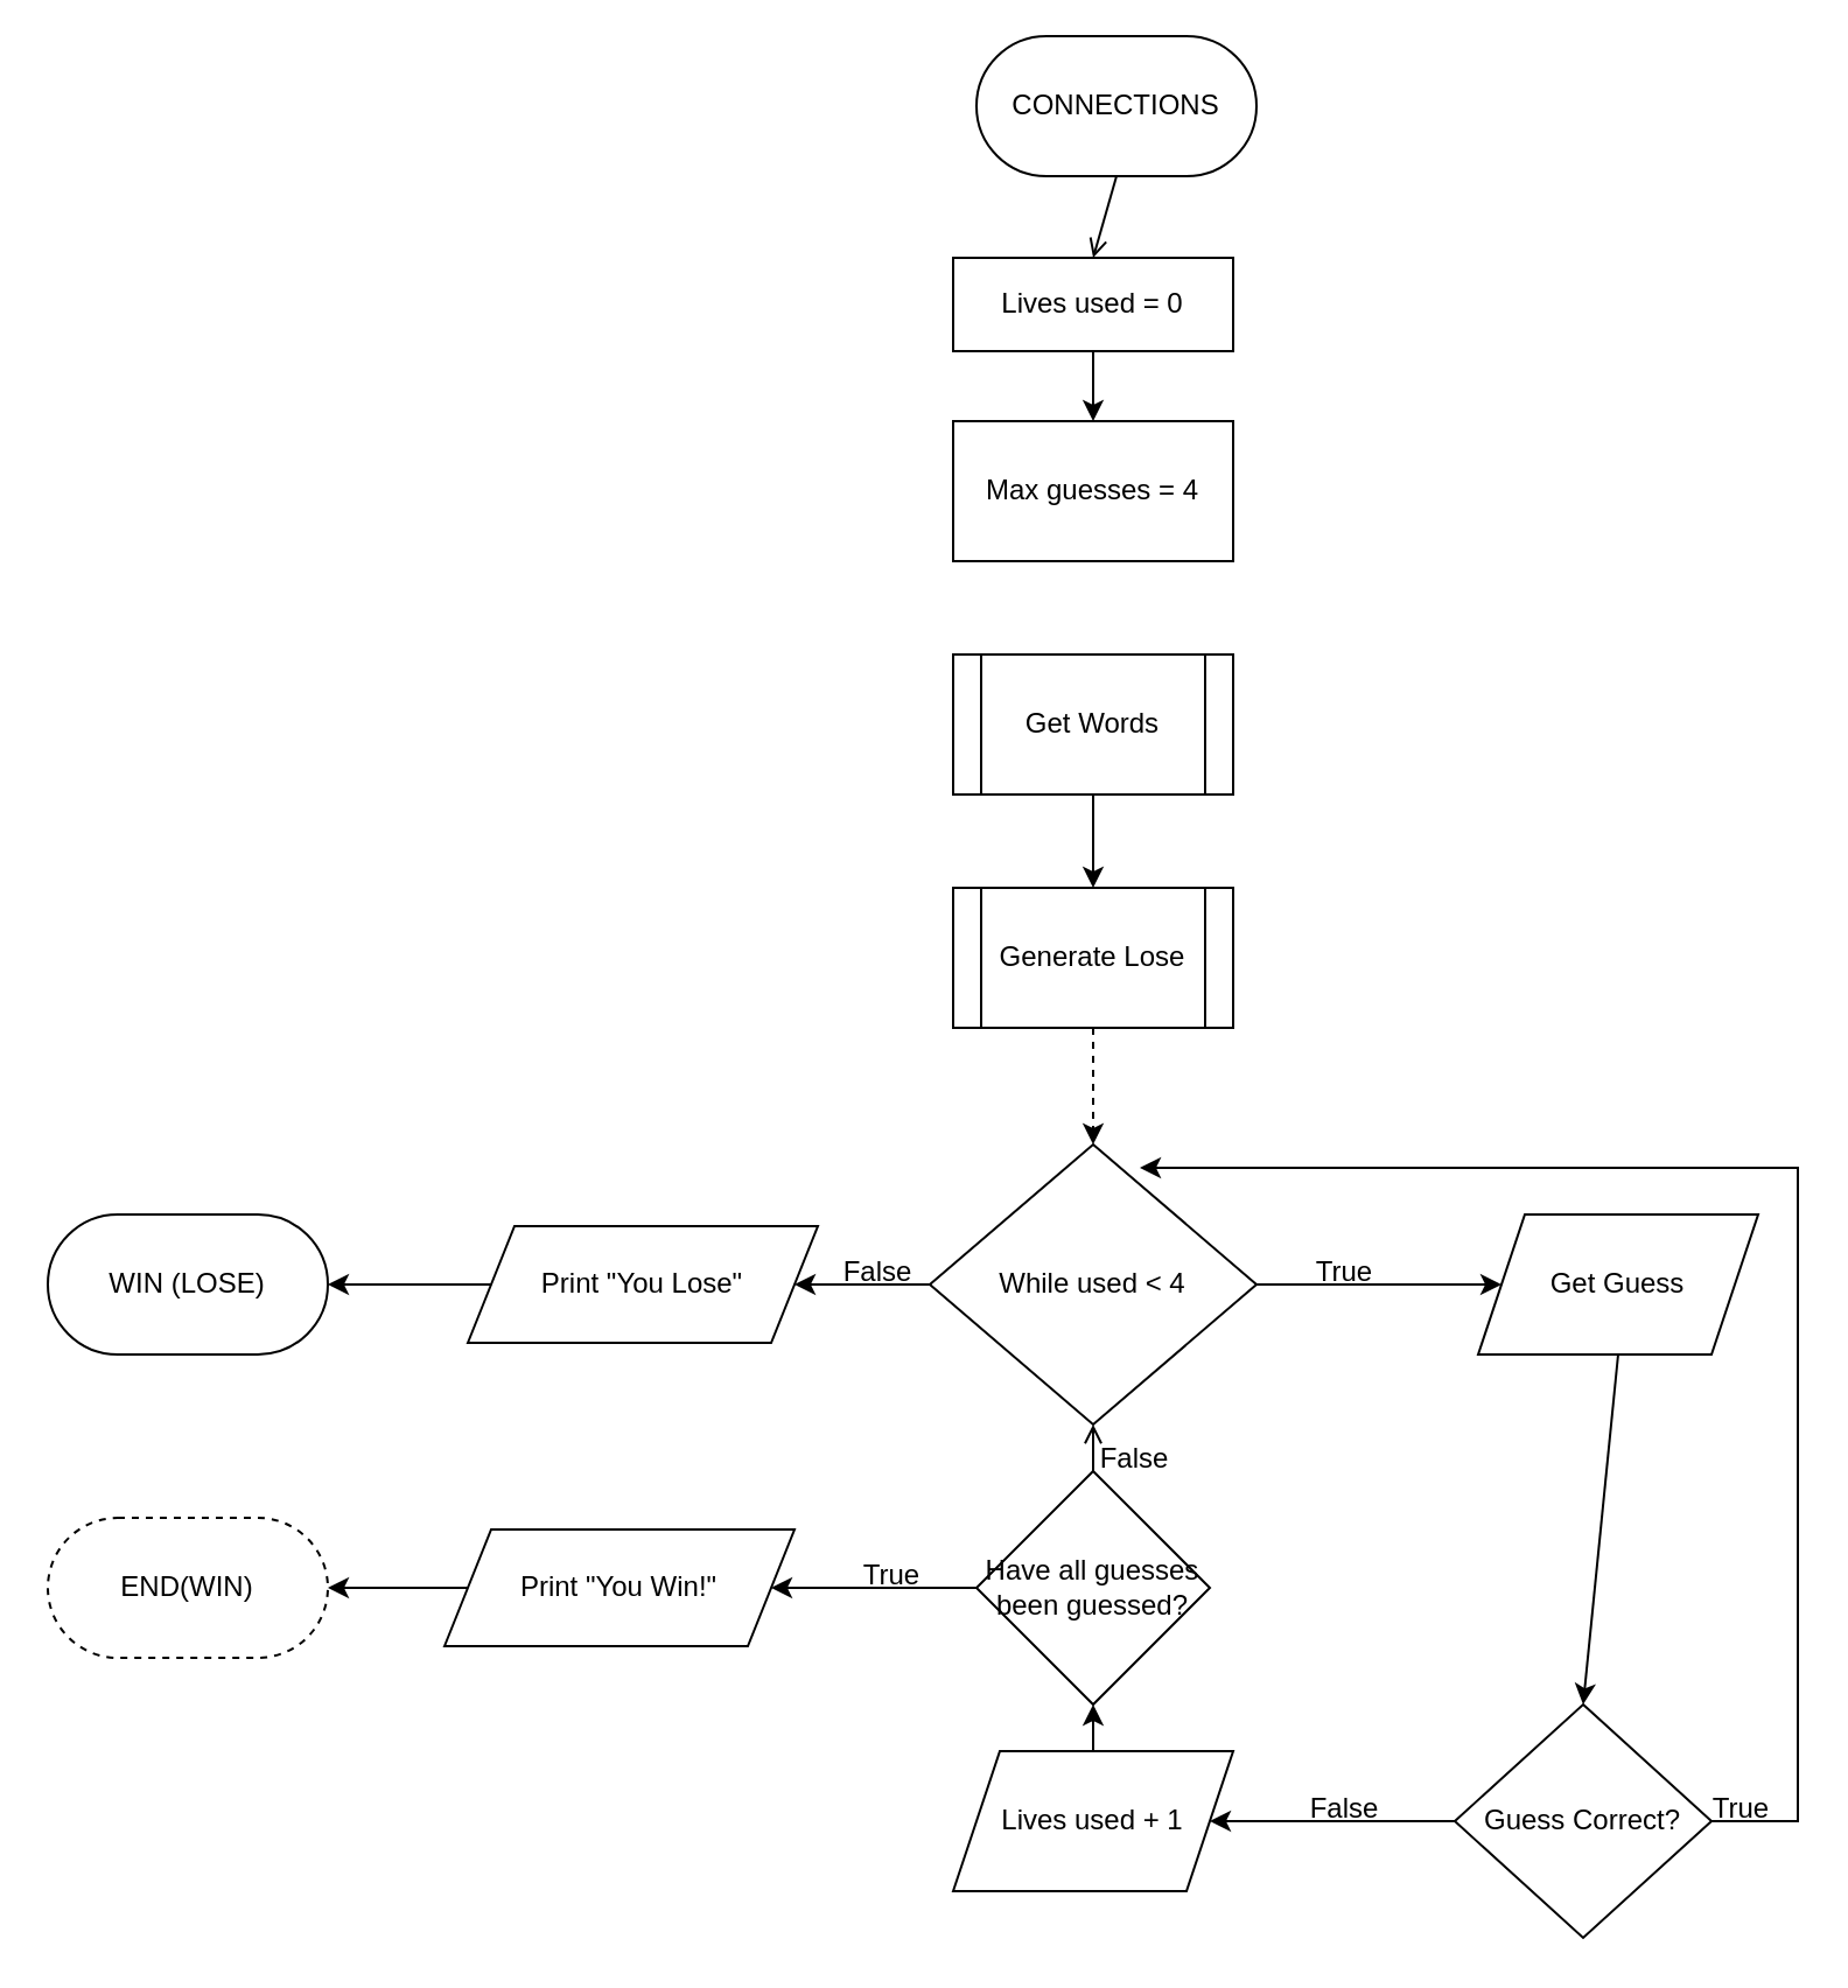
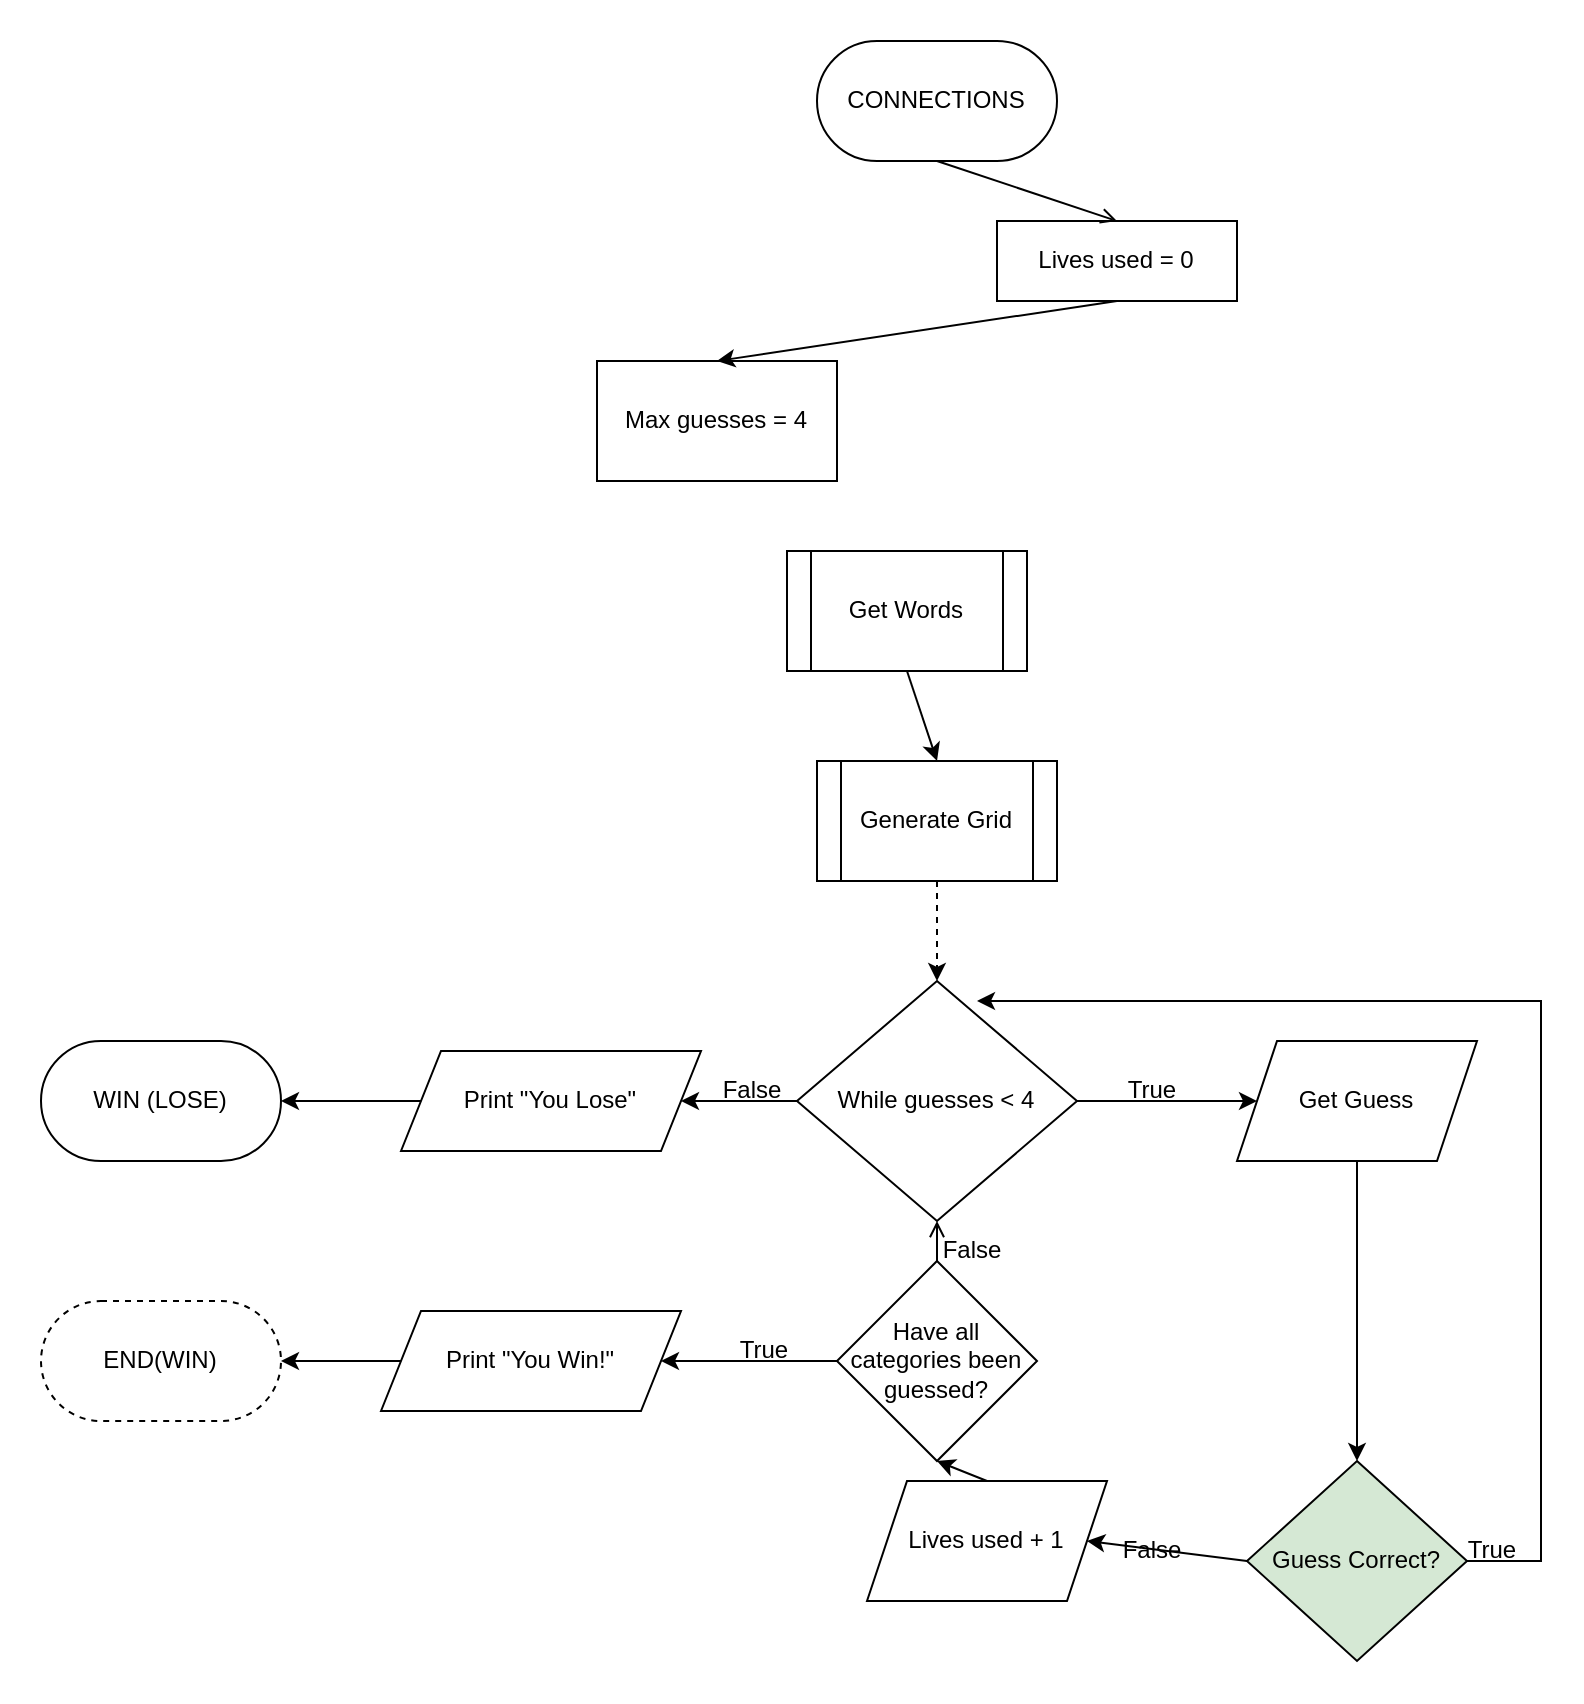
  <mxCell id="0" />
  <mxCell id="1" parent="0" />
- <mxCell id="2" value="CONNECTIONS" style="rounded=1;whiteSpace=wrap;html=1;arcSize=50;" parent="1" vertex="1"><mxGeometry x="418" y="15" width="120" height="60" as="geometry" /></mxCell>
- <mxCell id="3" value="Lives used = 0" style="rounded=0;whiteSpace=wrap;html=1;" parent="1" vertex="1"><mxGeometry x="408" y="110" width="120" height="40" as="geometry" /></mxCell>
- <mxCell id="4" value="Get Words" style="shape=process;whiteSpace=wrap;html=1;backgroundOutline=1;" parent="1" vertex="1"><mxGeometry x="408" y="280" width="120" height="60" as="geometry" /></mxCell>
- <mxCell id="5" value="Generate Lose" style="shape=process;whiteSpace=wrap;html=1;backgroundOutline=1;" parent="1" vertex="1"><mxGeometry x="408" y="380" width="120" height="60" as="geometry" /></mxCell>
- <mxCell id="6" value="Max guesses = 4" style="rounded=0;whiteSpace=wrap;html=1;" parent="1" vertex="1"><mxGeometry x="408" y="180" width="120" height="60" as="geometry" /></mxCell>
- <mxCell id="7" value="While used &amp;lt; 4" style="rhombus;whiteSpace=wrap;html=1;" parent="1" vertex="1"><mxGeometry x="398" y="490" width="140" height="120" as="geometry" /></mxCell>
- <mxCell id="8" value="Get Guess" style="shape=parallelogram;perimeter=parallelogramPerimeter;whiteSpace=wrap;html=1;fixedSize=1;" parent="1" vertex="1"><mxGeometry x="633" y="520" width="120" height="60" as="geometry" /></mxCell>
- <mxCell id="9" value="Guess Correct?" style="rhombus;whiteSpace=wrap;html=1;" parent="1" vertex="1"><mxGeometry x="623" y="730" width="110" height="100" as="geometry" /></mxCell>
+ <mxCell id="2" value="CONNECTIONS" style="rounded=1;whiteSpace=wrap;html=1;arcSize=50;" parent="1" vertex="1"><mxGeometry x="408" y="20" width="120" height="60" as="geometry" /></mxCell>
+ <mxCell id="3" value="Lives used = 0" style="rounded=0;whiteSpace=wrap;html=1;" parent="1" vertex="1"><mxGeometry x="498" y="110" width="120" height="40" as="geometry" /></mxCell>
+ <mxCell id="4" value="Get Words" style="shape=process;whiteSpace=wrap;html=1;backgroundOutline=1;" parent="1" vertex="1"><mxGeometry x="393" y="275" width="120" height="60" as="geometry" /></mxCell>
+ <mxCell id="5" value="Generate Grid" style="shape=process;whiteSpace=wrap;html=1;backgroundOutline=1;" parent="1" vertex="1"><mxGeometry x="408" y="380" width="120" height="60" as="geometry" /></mxCell>
+ <mxCell id="6" value="Max guesses = 4" style="rounded=0;whiteSpace=wrap;html=1;" parent="1" vertex="1"><mxGeometry x="298" y="180" width="120" height="60" as="geometry" /></mxCell>
+ <mxCell id="7" value="While guesses &amp;lt; 4" style="rhombus;whiteSpace=wrap;html=1;" parent="1" vertex="1"><mxGeometry x="398" y="490" width="140" height="120" as="geometry" /></mxCell>
+ <mxCell id="8" value="Get Guess" style="shape=parallelogram;perimeter=parallelogramPerimeter;whiteSpace=wrap;html=1;fixedSize=1;" parent="1" vertex="1"><mxGeometry x="618" y="520" width="120" height="60" as="geometry" /></mxCell>
+ <mxCell id="9" value="Guess Correct?" style="rhombus;whiteSpace=wrap;html=1;fillColor=#d5e8d4;" parent="1" vertex="1"><mxGeometry x="623" y="730" width="110" height="100" as="geometry" /></mxCell>
  <mxCell id="10" value="" style="endArrow=classic;html=1;rounded=0;exitX=0.5;exitY=1;exitDx=0;exitDy=0;entryX=0.5;entryY=0;entryDx=0;entryDy=0;" parent="1" source="8" edge="1"><mxGeometry width="50" height="50" relative="1" as="geometry"><mxPoint x="558" y="680" as="sourcePoint" /><mxPoint x="678" y="730" as="targetPoint" /></mxGeometry></mxCell>
- <mxCell id="11" value="Lives used + 1" style="shape=parallelogram;perimeter=parallelogramPerimeter;whiteSpace=wrap;html=1;fixedSize=1;" parent="1" vertex="1"><mxGeometry x="408" y="750" width="120" height="60" as="geometry" /></mxCell>
+ <mxCell id="11" value="Lives used + 1" style="shape=parallelogram;perimeter=parallelogramPerimeter;whiteSpace=wrap;html=1;fixedSize=1;" parent="1" vertex="1"><mxGeometry x="433" y="740" width="120" height="60" as="geometry" /></mxCell>
  <mxCell id="12" value="" style="endArrow=classic;html=1;rounded=0;exitX=0;exitY=0.5;exitDx=0;exitDy=0;entryX=1;entryY=0.5;entryDx=0;entryDy=0;" parent="1" target="11" edge="1"><mxGeometry width="50" height="50" relative="1" as="geometry"><mxPoint x="623" y="780" as="sourcePoint" /><mxPoint x="608" y="650" as="targetPoint" /></mxGeometry></mxCell>
  <mxCell id="13" value="" style="endArrow=classic;html=1;rounded=0;exitX=0.5;exitY=0;exitDx=0;exitDy=0;" parent="1" source="11" edge="1"><mxGeometry width="50" height="50" relative="1" as="geometry"><mxPoint x="558" y="700" as="sourcePoint" /><mxPoint x="468" y="730" as="targetPoint" /></mxGeometry></mxCell>
  <mxCell id="14" value="" style="endArrow=open;html=1;rounded=0;exitX=0.5;exitY=1;exitDx=0;exitDy=0;entryX=0.5;entryY=0;entryDx=0;entryDy=0;" parent="1" source="2" target="3" edge="1"><mxGeometry width="50" height="50" relative="1" as="geometry"><mxPoint x="568" y="270" as="sourcePoint" /><mxPoint x="618" y="220" as="targetPoint" /></mxGeometry></mxCell>
  <mxCell id="15" value="" style="endArrow=classic;html=1;rounded=0;exitX=0.5;exitY=1;exitDx=0;exitDy=0;entryX=0.5;entryY=0;entryDx=0;entryDy=0;" parent="1" source="3" target="6" edge="1"><mxGeometry width="50" height="50" relative="1" as="geometry"><mxPoint x="568" y="270" as="sourcePoint" /><mxPoint x="618" y="220" as="targetPoint" /></mxGeometry></mxCell>
  <mxCell id="16" value="" style="endArrow=classic;html=1;rounded=0;exitX=0.5;exitY=1;exitDx=0;exitDy=0;entryX=0.5;entryY=0;entryDx=0;entryDy=0;" parent="1" source="4" target="5" edge="1"><mxGeometry width="50" height="50" relative="1" as="geometry"><mxPoint x="568" y="270" as="sourcePoint" /><mxPoint x="618" y="220" as="targetPoint" /></mxGeometry></mxCell>
  <mxCell id="17" value="" style="endArrow=classic;html=1;rounded=0;exitX=0.5;exitY=1;exitDx=0;exitDy=0;entryX=0.5;entryY=0;entryDx=0;entryDy=0;dashed=1;" parent="1" source="5" target="7" edge="1"><mxGeometry width="50" height="50" relative="1" as="geometry"><mxPoint x="568" y="470" as="sourcePoint" /><mxPoint x="618" y="420" as="targetPoint" /></mxGeometry></mxCell>
  <mxCell id="18" value="" style="endArrow=classic;html=1;rounded=0;exitX=1;exitY=0.5;exitDx=0;exitDy=0;" parent="1" edge="1"><mxGeometry width="50" height="50" relative="1" as="geometry"><mxPoint x="733" y="780" as="sourcePoint" /><mxPoint x="488" y="500" as="targetPoint" /><Array as="points"><mxPoint x="770" y="780" /><mxPoint x="770" y="500" /></Array></mxGeometry></mxCell>
  <mxCell id="19" value="" style="endArrow=classic;html=1;rounded=0;exitX=0;exitY=0.5;exitDx=0;exitDy=0;" parent="1" source="7" edge="1"><mxGeometry width="50" height="50" relative="1" as="geometry"><mxPoint x="668" y="680" as="sourcePoint" /><mxPoint x="340" y="550" as="targetPoint" /></mxGeometry></mxCell>
  <mxCell id="20" value="WIN (LOSE)" style="rounded=1;whiteSpace=wrap;html=1;arcSize=50;" parent="1" vertex="1"><mxGeometry x="20" y="520" width="120" height="60" as="geometry" /></mxCell>
- <mxCell id="21" value="Have all guesses been guessed?" style="rhombus;whiteSpace=wrap;html=1;" parent="1" vertex="1"><mxGeometry x="418" y="630" width="100" height="100" as="geometry" /></mxCell>
+ <mxCell id="21" value="Have all categories been guessed?" style="rhombus;whiteSpace=wrap;html=1;" parent="1" vertex="1"><mxGeometry x="418" y="630" width="100" height="100" as="geometry" /></mxCell>
  <mxCell id="22" value="" style="endArrow=open;html=1;rounded=0;exitX=0.5;exitY=0;exitDx=0;exitDy=0;entryX=0.5;entryY=1;entryDx=0;entryDy=0;" parent="1" source="21" target="7" edge="1"><mxGeometry width="50" height="50" relative="1" as="geometry"><mxPoint x="598" y="690" as="sourcePoint" /><mxPoint x="648" y="640" as="targetPoint" /></mxGeometry></mxCell>
  <mxCell id="23" value="" style="endArrow=classic;html=1;rounded=0;exitX=0;exitY=0.5;exitDx=0;exitDy=0;entryX=1;entryY=0.5;entryDx=0;entryDy=0;" parent="1" source="21" edge="1" target="27"><mxGeometry width="50" height="50" relative="1" as="geometry"><mxPoint x="598" y="690" as="sourcePoint" /><mxPoint x="318" y="680" as="targetPoint" /></mxGeometry></mxCell>
  <mxCell id="24" value="END(WIN)" style="rounded=1;whiteSpace=wrap;html=1;arcSize=50;dashed=1;" vertex="1" parent="1"><mxGeometry x="20" y="650" width="120" height="60" as="geometry" /></mxCell>
  <mxCell id="25" value="Print &quot;You Lose&quot;" style="shape=parallelogram;perimeter=parallelogramPerimeter;whiteSpace=wrap;html=1;fixedSize=1;" vertex="1" parent="1"><mxGeometry x="200" y="525" width="150" height="50" as="geometry" /></mxCell>
  <mxCell id="26" value="" style="endArrow=classic;html=1;rounded=0;exitX=0;exitY=0.5;exitDx=0;exitDy=0;entryX=1;entryY=0.5;entryDx=0;entryDy=0;" edge="1" parent="1" source="25" target="20"><mxGeometry width="50" height="50" relative="1" as="geometry"><mxPoint x="448" y="610" as="sourcePoint" /><mxPoint x="498" y="560" as="targetPoint" /></mxGeometry></mxCell>
  <mxCell id="27" value="Print &quot;You Win!&quot;" style="shape=parallelogram;perimeter=parallelogramPerimeter;whiteSpace=wrap;html=1;fixedSize=1;" vertex="1" parent="1"><mxGeometry x="190" y="655" width="150" height="50" as="geometry" /></mxCell>
  <mxCell id="28" value="" style="endArrow=classic;html=1;rounded=0;exitX=0;exitY=0.5;exitDx=0;exitDy=0;entryX=1;entryY=0.5;entryDx=0;entryDy=0;" edge="1" parent="1" source="27" target="24"><mxGeometry width="50" height="50" relative="1" as="geometry"><mxPoint x="448" y="610" as="sourcePoint" /><mxPoint x="498" y="560" as="targetPoint" /></mxGeometry></mxCell>
  <mxCell id="29" value="True" style="text;html=1;align=center;verticalAlign=middle;whiteSpace=wrap;rounded=0;" vertex="1" parent="1"><mxGeometry x="366" y="670" width="32" height="10" as="geometry" /></mxCell>
  <mxCell id="30" value="False" style="text;html=1;align=center;verticalAlign=middle;whiteSpace=wrap;rounded=0;" vertex="1" parent="1"><mxGeometry x="470" y="620" width="32" height="10" as="geometry" /></mxCell>
  <mxCell id="31" value="" style="endArrow=classic;html=1;rounded=0;exitX=1;exitY=0.5;exitDx=0;exitDy=0;" edge="1" parent="1" source="7" target="8"><mxGeometry width="50" height="50" relative="1" as="geometry"><mxPoint x="538" y="550" as="sourcePoint" /><mxPoint x="560" y="547.105" as="targetPoint" /></mxGeometry></mxCell>
  <mxCell id="32" value="False" style="text;html=1;align=center;verticalAlign=middle;whiteSpace=wrap;rounded=0;" vertex="1" parent="1"><mxGeometry x="360" y="540" width="32" height="10" as="geometry" /></mxCell>
  <mxCell id="33" value="True" style="text;html=1;align=center;verticalAlign=middle;whiteSpace=wrap;rounded=0;" vertex="1" parent="1"><mxGeometry x="560" y="540" width="32" height="10" as="geometry" /></mxCell>
  <mxCell id="34" value="True" style="text;html=1;align=center;verticalAlign=middle;whiteSpace=wrap;rounded=0;" vertex="1" parent="1"><mxGeometry x="730" y="770" width="32" height="10" as="geometry" /></mxCell>
  <mxCell id="35" value="False" style="text;html=1;align=center;verticalAlign=middle;whiteSpace=wrap;rounded=0;" vertex="1" parent="1"><mxGeometry x="560" y="770" width="32" height="10" as="geometry" /></mxCell>
